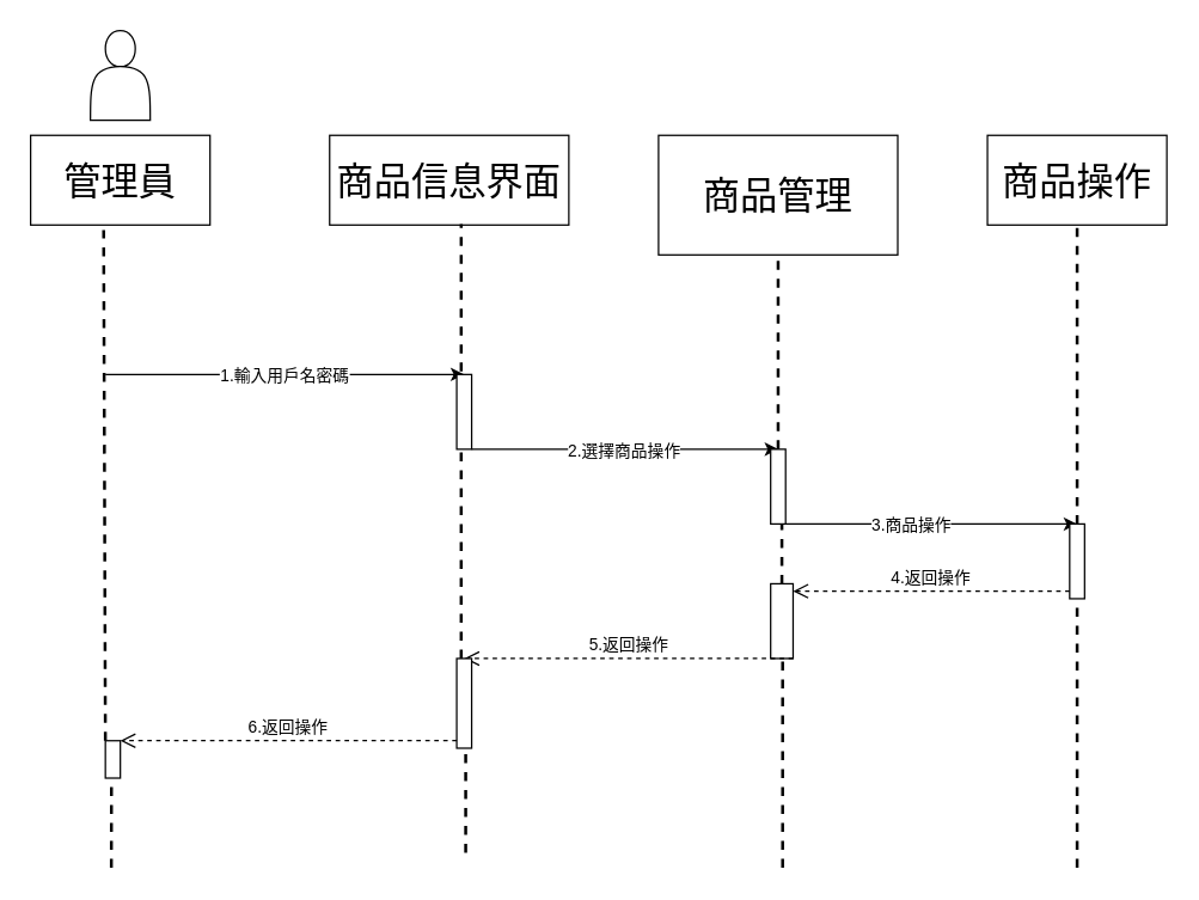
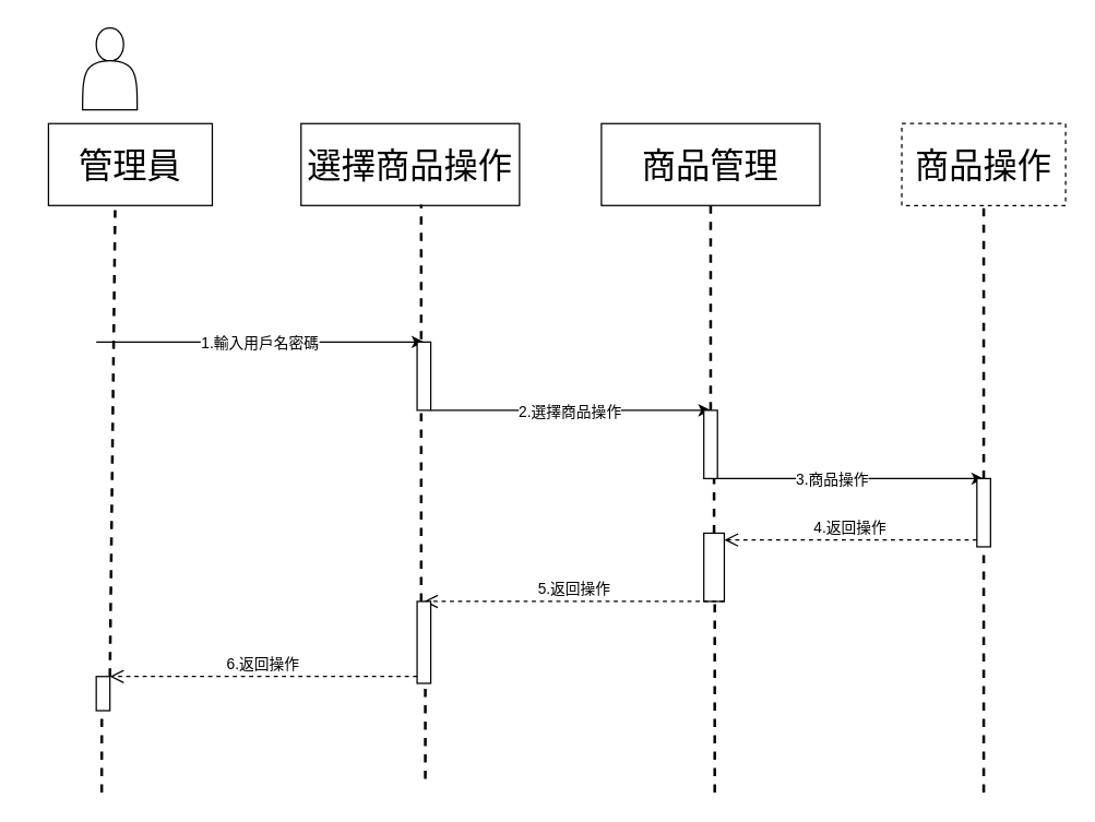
  <mxCell id="0" />
  <mxCell id="1" parent="0" />
  <mxCell id="2" value="" style="shape=actor;whiteSpace=wrap;html=1;" vertex="1" parent="1"><mxGeometry x="60" y="20" width="40" height="60" as="geometry" /></mxCell>
- <mxCell id="3" value="&lt;font style=&quot;font-size: 25px;&quot;&gt;管理員&lt;/font&gt;" style="rounded=0;whiteSpace=wrap;html=1;fontSize=25;" vertex="1" parent="1"><mxGeometry x="20" y="90" width="120" height="60" as="geometry" /></mxCell>
- <mxCell id="4" value="商品信息界面" style="rounded=0;whiteSpace=wrap;html=1;fontSize=25;" vertex="1" parent="1"><mxGeometry x="220" y="90" width="160" height="60" as="geometry" /></mxCell>
- <mxCell id="5" value="&lt;font style=&quot;font-size: 25px;&quot;&gt;商品管理&lt;/font&gt;" style="rounded=0;whiteSpace=wrap;html=1;fontSize=25;" vertex="1" parent="1"><mxGeometry x="440" y="90" width="160" height="80" as="geometry" /></mxCell>
- <mxCell id="6" value="&lt;font style=&quot;font-size: 25px;&quot;&gt;商品操作&lt;/font&gt;" style="rounded=0;whiteSpace=wrap;html=1;fontSize=25;" vertex="1" parent="1"><mxGeometry x="660" y="90" width="120" height="60" as="geometry" /></mxCell>
+ <mxCell id="3" value="&lt;font style=&quot;font-size: 25px;&quot;&gt;管理員&lt;/font&gt;" style="rounded=0;whiteSpace=wrap;html=1;fontSize=25;" vertex="1" parent="1"><mxGeometry x="35" y="90" width="120" height="60" as="geometry" /></mxCell>
+ <mxCell id="4" value="選擇商品操作" style="rounded=0;whiteSpace=wrap;html=1;fontSize=25;" vertex="1" parent="1"><mxGeometry x="220" y="90" width="160" height="60" as="geometry" /></mxCell>
+ <mxCell id="5" value="&lt;font style=&quot;font-size: 25px;&quot;&gt;商品管理&lt;/font&gt;" style="rounded=0;whiteSpace=wrap;html=1;fontSize=25;" vertex="1" parent="1"><mxGeometry x="440" y="90" width="160" height="60" as="geometry" /></mxCell>
+ <mxCell id="6" value="&lt;font style=&quot;font-size: 25px;&quot;&gt;商品操作&lt;/font&gt;" style="rounded=0;whiteSpace=wrap;html=1;fontSize=25;dashed=1;" vertex="1" parent="1"><mxGeometry x="660" y="90" width="120" height="60" as="geometry" /></mxCell>
  <mxCell id="7" value="" style="endArrow=none;dashed=1;html=1;rounded=0;fontSize=16;strokeWidth=2;entryX=0.407;entryY=1.057;entryDx=0;entryDy=0;entryPerimeter=0;" edge="1" parent="1" source="12" target="3"><mxGeometry width="50" height="50" relative="1" as="geometry"><mxPoint x="69" y="580" as="sourcePoint" /><mxPoint x="105" y="200" as="targetPoint" /></mxGeometry></mxCell>
  <mxCell id="8" value="" style="endArrow=none;dashed=1;html=1;rounded=0;fontSize=16;strokeWidth=2;entryX=0.55;entryY=0.99;entryDx=0;entryDy=0;entryPerimeter=0;" edge="1" parent="1" source="29" target="4"><mxGeometry width="50" height="50" relative="1" as="geometry"><mxPoint x="311" y="570" as="sourcePoint" /><mxPoint x="292" y="150" as="targetPoint" /></mxGeometry></mxCell>
  <mxCell id="9" value="" style="endArrow=none;dashed=1;html=1;rounded=0;fontSize=16;strokeWidth=2;" edge="1" parent="1" source="19" target="5"><mxGeometry width="50" height="50" relative="1" as="geometry"><mxPoint x="520" y="580" as="sourcePoint" /><mxPoint x="530" y="150" as="targetPoint" /><Array as="points" /></mxGeometry></mxCell>
  <mxCell id="10" value="" style="endArrow=none;dashed=1;html=1;rounded=0;fontSize=16;strokeWidth=2;" edge="1" parent="1" source="23" target="6"><mxGeometry width="50" height="50" relative="1" as="geometry"><mxPoint x="720" y="580" as="sourcePoint" /><mxPoint x="719.5" y="150" as="targetPoint" /></mxGeometry></mxCell>
  <mxCell id="11" value="" style="endArrow=none;dashed=1;html=1;rounded=0;fontSize=16;strokeWidth=2;entryX=0.407;entryY=1.057;entryDx=0;entryDy=0;entryPerimeter=0;" edge="1" parent="1" target="12"><mxGeometry width="50" height="50" relative="1" as="geometry"><mxPoint x="74" y="580" as="sourcePoint" /><mxPoint x="69" y="153" as="targetPoint" /></mxGeometry></mxCell>
  <mxCell id="12" value="" style="html=1;points=[[0,0,0,0,5],[0,1,0,0,-5],[1,0,0,0,5],[1,1,0,0,-5]];perimeter=orthogonalPerimeter;outlineConnect=0;targetShapes=umlLifeline;portConstraint=eastwest;newEdgeStyle={&quot;curved&quot;:0,&quot;rounded&quot;:0};" vertex="1" parent="1"><mxGeometry x="70" y="495" width="10" height="25" as="geometry" /></mxCell>
  <mxCell id="13" value="" style="endArrow=classic;html=1;rounded=0;" edge="1" parent="1"><mxGeometry width="50" height="50" relative="1" as="geometry"><mxPoint x="70" y="250" as="sourcePoint" /><mxPoint x="310" y="250" as="targetPoint" /><Array as="points"><mxPoint x="160" y="250" /></Array></mxGeometry></mxCell>
  <mxCell id="14" value="1.輸入用戶名密碼" style="edgeLabel;html=1;align=center;verticalAlign=middle;resizable=0;points=[];" vertex="1" connectable="0" parent="13"><mxGeometry x="-0.01" relative="1" as="geometry"><mxPoint as="offset" /></mxGeometry></mxCell>
  <mxCell id="15" value="" style="html=1;points=[[0,0,0,0,5],[0,1,0,0,-5],[1,0,0,0,5],[1,1,0,0,-5]];perimeter=orthogonalPerimeter;outlineConnect=0;targetShapes=umlLifeline;portConstraint=eastwest;newEdgeStyle={&quot;curved&quot;:0,&quot;rounded&quot;:0};" vertex="1" parent="1"><mxGeometry x="305" y="250" width="10" height="50" as="geometry" /></mxCell>
  <mxCell id="16" value="" style="endArrow=classic;html=1;rounded=0;" edge="1" parent="1"><mxGeometry width="50" height="50" relative="1" as="geometry"><mxPoint x="315" y="300" as="sourcePoint" /><mxPoint x="520" y="300" as="targetPoint" /><Array as="points"><mxPoint x="405" y="300" /></Array></mxGeometry></mxCell>
  <mxCell id="17" value="2.選擇商品操作" style="edgeLabel;html=1;align=center;verticalAlign=middle;resizable=0;points=[];" vertex="1" connectable="0" parent="16"><mxGeometry x="-0.01" relative="1" as="geometry"><mxPoint as="offset" /></mxGeometry></mxCell>
  <mxCell id="18" value="" style="endArrow=none;dashed=1;html=1;rounded=0;fontSize=16;strokeWidth=2;" edge="1" parent="1" source="26" target="19"><mxGeometry width="50" height="50" relative="1" as="geometry"><mxPoint x="520" y="580" as="sourcePoint" /><mxPoint x="520" y="150" as="targetPoint" /><Array as="points" /></mxGeometry></mxCell>
  <mxCell id="19" value="" style="html=1;points=[[0,0,0,0,5],[0,1,0,0,-5],[1,0,0,0,5],[1,1,0,0,-5]];perimeter=orthogonalPerimeter;outlineConnect=0;targetShapes=umlLifeline;portConstraint=eastwest;newEdgeStyle={&quot;curved&quot;:0,&quot;rounded&quot;:0};" vertex="1" parent="1"><mxGeometry x="515" y="300" width="10" height="50" as="geometry" /></mxCell>
  <mxCell id="20" value="" style="endArrow=classic;html=1;rounded=0;" edge="1" parent="1"><mxGeometry width="50" height="50" relative="1" as="geometry"><mxPoint x="525" y="350" as="sourcePoint" /><mxPoint x="720" y="350" as="targetPoint" /><Array as="points"><mxPoint x="600" y="350" /></Array></mxGeometry></mxCell>
  <mxCell id="21" value="3.商品操作" style="edgeLabel;html=1;align=center;verticalAlign=middle;resizable=0;points=[];" vertex="1" connectable="0" parent="20"><mxGeometry x="-0.01" relative="1" as="geometry"><mxPoint x="-14" as="offset" /></mxGeometry></mxCell>
  <mxCell id="22" value="" style="endArrow=none;dashed=1;html=1;rounded=0;fontSize=16;strokeWidth=2;" edge="1" parent="1" target="23"><mxGeometry width="50" height="50" relative="1" as="geometry"><mxPoint x="720" y="580" as="sourcePoint" /><mxPoint x="720" y="150" as="targetPoint" /></mxGeometry></mxCell>
  <mxCell id="23" value="" style="html=1;points=[[0,0,0,0,5],[0,1,0,0,-5],[1,0,0,0,5],[1,1,0,0,-5]];perimeter=orthogonalPerimeter;outlineConnect=0;targetShapes=umlLifeline;portConstraint=eastwest;newEdgeStyle={&quot;curved&quot;:0,&quot;rounded&quot;:0};" vertex="1" parent="1"><mxGeometry x="715" y="350" width="10" height="50" as="geometry" /></mxCell>
  <mxCell id="24" value="4.返回操作" style="html=1;verticalAlign=bottom;endArrow=open;dashed=1;endSize=8;curved=0;rounded=0;exitX=0;exitY=1;exitDx=0;exitDy=-5;exitPerimeter=0;" edge="1" source="23" parent="1"><mxGeometry relative="1" as="geometry"><mxPoint x="530" y="395" as="targetPoint" /><mxPoint x="370" y="335" as="sourcePoint" /></mxGeometry></mxCell>
  <mxCell id="25" value="" style="endArrow=none;dashed=1;html=1;rounded=0;fontSize=16;strokeWidth=2;" edge="1" parent="1" target="26"><mxGeometry width="50" height="50" relative="1" as="geometry"><mxPoint x="523" y="580" as="sourcePoint" /><mxPoint x="520" y="350" as="targetPoint" /><Array as="points"><mxPoint x="523" y="560" /></Array></mxGeometry></mxCell>
  <mxCell id="26" value="" style="html=1;points=[[0,0,0,0,5],[0,1,0,0,-5],[1,0,0,0,5],[1,1,0,0,-5]];perimeter=orthogonalPerimeter;outlineConnect=0;targetShapes=umlLifeline;portConstraint=eastwest;newEdgeStyle={&quot;curved&quot;:0,&quot;rounded&quot;:0};" vertex="1" parent="1"><mxGeometry x="515" y="390" width="15" height="50" as="geometry" /></mxCell>
  <mxCell id="27" value="5.返回操作" style="html=1;verticalAlign=bottom;endArrow=open;dashed=1;endSize=8;curved=0;rounded=0;exitX=0;exitY=1;exitDx=0;exitDy=-5;exitPerimeter=0;" edge="1" parent="1"><mxGeometry relative="1" as="geometry"><mxPoint x="310" y="440" as="targetPoint" /><mxPoint x="530" y="440" as="sourcePoint" /></mxGeometry></mxCell>
  <mxCell id="28" value="" style="endArrow=none;dashed=1;html=1;rounded=0;fontSize=16;strokeWidth=2;" edge="1" parent="1" target="29"><mxGeometry width="50" height="50" relative="1" as="geometry"><mxPoint x="311" y="570" as="sourcePoint" /><mxPoint x="310" y="150" as="targetPoint" /></mxGeometry></mxCell>
  <mxCell id="29" value="" style="html=1;points=[[0,0,0,0,5],[0,1,0,0,-5],[1,0,0,0,5],[1,1,0,0,-5]];perimeter=orthogonalPerimeter;outlineConnect=0;targetShapes=umlLifeline;portConstraint=eastwest;newEdgeStyle={&quot;curved&quot;:0,&quot;rounded&quot;:0};" vertex="1" parent="1"><mxGeometry x="305" y="440" width="10" height="60" as="geometry" /></mxCell>
  <mxCell id="30" value="6.返回操作" style="html=1;verticalAlign=bottom;endArrow=open;dashed=1;endSize=8;curved=0;rounded=0;exitX=0;exitY=1;exitDx=0;exitDy=-5;exitPerimeter=0;" edge="1" parent="1" source="29"><mxGeometry relative="1" as="geometry"><mxPoint x="80" y="495" as="targetPoint" /><mxPoint x="300" y="495" as="sourcePoint" /></mxGeometry></mxCell>
